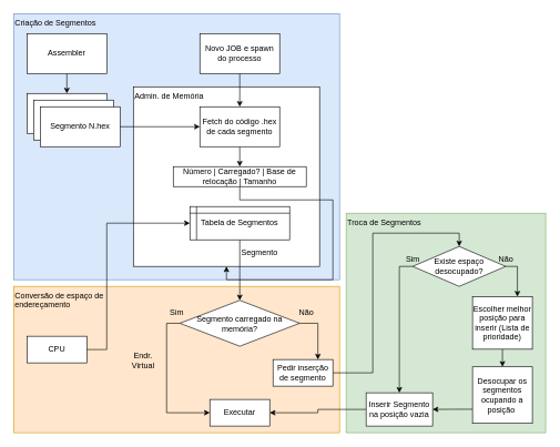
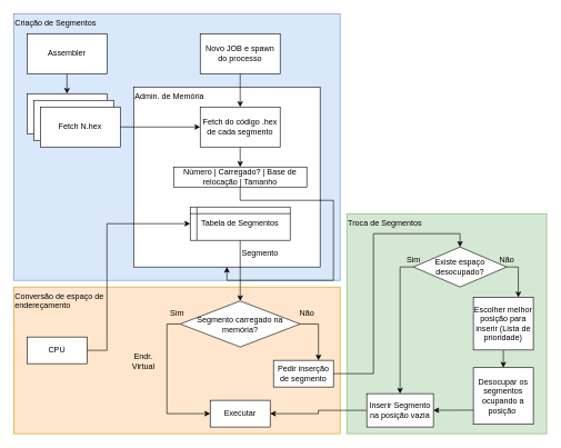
  <mxCell id="0" />
  <mxCell id="1" parent="0" />
  <mxCell id="2" value="Troca de Segmentos" style="rounded=0;whiteSpace=wrap;html=1;align=left;fillColor=#d5e8d4;strokeColor=#82b366;verticalAlign=top;" vertex="1" parent="1"><mxGeometry x="520" y="320" width="300" height="330" as="geometry" /></mxCell>
  <mxCell id="3" value="Conversão de espaço de&lt;br&gt;endereçamento" style="rounded=0;whiteSpace=wrap;html=1;align=left;fillColor=#ffe6cc;strokeColor=#d79b00;verticalAlign=top;" vertex="1" parent="1"><mxGeometry x="20" y="430" width="490" height="220" as="geometry" /></mxCell>
  <mxCell id="4" value="Criação de Segmentos" style="rounded=0;whiteSpace=wrap;html=1;align=left;fillColor=#dae8fc;strokeColor=#6c8ebf;verticalAlign=top;" vertex="1" parent="1"><mxGeometry x="20" y="20" width="490" height="400" as="geometry" /></mxCell>
  <mxCell id="5" value="Admin. de Memória" style="rounded=0;whiteSpace=wrap;html=1;align=left;verticalAlign=top;" vertex="1" parent="1"><mxGeometry x="200" y="130" width="280" height="270" as="geometry" /></mxCell>
  <mxCell id="6" style="edgeStyle=orthogonalEdgeStyle;rounded=0;orthogonalLoop=1;jettySize=auto;html=1;exitX=0.5;exitY=1;exitDx=0;exitDy=0;entryX=0.5;entryY=0;entryDx=0;entryDy=0;" edge="1" parent="1" source="7" target="9"><mxGeometry relative="1" as="geometry" /></mxCell>
  <mxCell id="7" value="Novo JOB e spawn do processo" style="rounded=0;whiteSpace=wrap;html=1;" vertex="1" parent="1"><mxGeometry x="300" y="50" width="120" height="60" as="geometry" /></mxCell>
  <mxCell id="8" style="edgeStyle=orthogonalEdgeStyle;rounded=0;orthogonalLoop=1;jettySize=auto;html=1;exitX=0.5;exitY=1;exitDx=0;exitDy=0;entryX=0.5;entryY=0;entryDx=0;entryDy=0;" edge="1" parent="1" source="9" target="20"><mxGeometry relative="1" as="geometry" /></mxCell>
  <mxCell id="9" value="Fetch do código .hex de cada segmento" style="rounded=0;whiteSpace=wrap;html=1;" vertex="1" parent="1"><mxGeometry x="300" y="160" width="120" height="60" as="geometry" /></mxCell>
  <mxCell id="10" style="edgeStyle=orthogonalEdgeStyle;rounded=0;orthogonalLoop=1;jettySize=auto;html=1;exitX=0.5;exitY=1;exitDx=0;exitDy=0;entryX=0.5;entryY=0;entryDx=0;entryDy=0;" edge="1" parent="1" source="11" target="26"><mxGeometry relative="1" as="geometry" /></mxCell>
  <mxCell id="11" value="Tabela de Segmentos" style="shape=internalStorage;whiteSpace=wrap;html=1;backgroundOutline=1;dx=10;dy=10;" vertex="1" parent="1"><mxGeometry x="285" y="310" width="150" height="50" as="geometry" /></mxCell>
  <mxCell id="12" value="" style="group" vertex="1" connectable="0" parent="1"><mxGeometry x="40" y="140" width="140" height="80" as="geometry" /></mxCell>
  <mxCell id="13" value="" style="rounded=0;whiteSpace=wrap;html=1;" vertex="1" parent="12"><mxGeometry width="120" height="60" as="geometry" /></mxCell>
  <mxCell id="14" value="" style="rounded=0;whiteSpace=wrap;html=1;" vertex="1" parent="12"><mxGeometry x="10" y="10" width="120" height="60" as="geometry" /></mxCell>
- <mxCell id="15" value="Segmento N.hex" style="rounded=0;whiteSpace=wrap;html=1;" vertex="1" parent="12"><mxGeometry x="20" y="20" width="120" height="60" as="geometry" /></mxCell>
+ <mxCell id="15" value="Fetch N.hex" style="rounded=0;whiteSpace=wrap;html=1;" vertex="1" parent="12"><mxGeometry x="20" y="20" width="120" height="60" as="geometry" /></mxCell>
  <mxCell id="16" style="edgeStyle=orthogonalEdgeStyle;rounded=0;orthogonalLoop=1;jettySize=auto;html=1;exitX=1;exitY=0.5;exitDx=0;exitDy=0;entryX=0;entryY=0.5;entryDx=0;entryDy=0;" edge="1" parent="1" source="15" target="9"><mxGeometry relative="1" as="geometry" /></mxCell>
  <mxCell id="17" style="edgeStyle=orthogonalEdgeStyle;rounded=0;orthogonalLoop=1;jettySize=auto;html=1;exitX=0.5;exitY=1;exitDx=0;exitDy=0;entryX=0.5;entryY=0;entryDx=0;entryDy=0;" edge="1" parent="1" source="18" target="13"><mxGeometry relative="1" as="geometry" /></mxCell>
  <mxCell id="18" value="Assembler" style="rounded=0;whiteSpace=wrap;html=1;" vertex="1" parent="1"><mxGeometry x="40" y="50" width="120" height="60" as="geometry" /></mxCell>
  <mxCell id="19" style="edgeStyle=orthogonalEdgeStyle;rounded=0;orthogonalLoop=1;jettySize=auto;html=1;exitX=0.5;exitY=1;exitDx=0;exitDy=0;" edge="1" parent="1" source="20" target="5"><mxGeometry relative="1" as="geometry" /></mxCell>
  <mxCell id="20" value="Número | Carregado? | Base de relocação | Tamanho" style="rounded=0;whiteSpace=wrap;html=1;align=center;" vertex="1" parent="1"><mxGeometry x="260" y="250" width="200" height="30" as="geometry" /></mxCell>
  <mxCell id="21" style="edgeStyle=orthogonalEdgeStyle;rounded=0;orthogonalLoop=1;jettySize=auto;html=1;exitX=1;exitY=0.5;exitDx=0;exitDy=0;entryX=0;entryY=0.5;entryDx=0;entryDy=0;" edge="1" parent="1" source="22" target="11"><mxGeometry relative="1" as="geometry"><Array as="points"><mxPoint x="160" y="525" /><mxPoint x="160" y="335" /></Array></mxGeometry></mxCell>
  <mxCell id="22" value="CPU" style="rounded=0;whiteSpace=wrap;html=1;align=center;" vertex="1" parent="1"><mxGeometry x="40" y="505" width="90" height="40" as="geometry" /></mxCell>
  <mxCell id="23" value="Endr. Virtual" style="text;html=1;strokeColor=none;fillColor=none;align=center;verticalAlign=middle;whiteSpace=wrap;rounded=0;" vertex="1" parent="1"><mxGeometry x="195" y="531" width="40" height="20" as="geometry" /></mxCell>
  <mxCell id="24" style="edgeStyle=orthogonalEdgeStyle;rounded=0;orthogonalLoop=1;jettySize=auto;html=1;exitX=1;exitY=0.5;exitDx=0;exitDy=0;entryX=0.75;entryY=0;entryDx=0;entryDy=0;" edge="1" parent="1" source="26" target="30"><mxGeometry relative="1" as="geometry" /></mxCell>
  <mxCell id="25" style="edgeStyle=orthogonalEdgeStyle;rounded=0;orthogonalLoop=1;jettySize=auto;html=1;exitX=0;exitY=0.5;exitDx=0;exitDy=0;entryX=0;entryY=0.5;entryDx=0;entryDy=0;" edge="1" parent="1" source="26" target="28"><mxGeometry relative="1" as="geometry" /></mxCell>
  <mxCell id="26" value="Segmento carregado na memória?" style="rhombus;whiteSpace=wrap;html=1;align=center;" vertex="1" parent="1"><mxGeometry x="270" y="451" width="180" height="69" as="geometry" /></mxCell>
  <mxCell id="27" value="Segmento" style="text;html=1;strokeColor=none;fillColor=none;align=center;verticalAlign=middle;whiteSpace=wrap;rounded=0;" vertex="1" parent="1"><mxGeometry x="370" y="370" width="40" height="20" as="geometry" /></mxCell>
  <mxCell id="28" value="Executar" style="rounded=0;whiteSpace=wrap;html=1;align=center;" vertex="1" parent="1"><mxGeometry x="315" y="600" width="90" height="40" as="geometry" /></mxCell>
  <mxCell id="29" style="edgeStyle=orthogonalEdgeStyle;rounded=0;orthogonalLoop=1;jettySize=auto;html=1;exitX=1;exitY=0.5;exitDx=0;exitDy=0;entryX=0.5;entryY=0;entryDx=0;entryDy=0;" edge="1" parent="1" source="30" target="35"><mxGeometry relative="1" as="geometry" /></mxCell>
  <mxCell id="30" value="Pedir inserção de segmento" style="rounded=0;whiteSpace=wrap;html=1;align=center;" vertex="1" parent="1"><mxGeometry x="410" y="540" width="90" height="40" as="geometry" /></mxCell>
  <mxCell id="31" value="Sim" style="text;html=1;align=center;verticalAlign=middle;resizable=0;points=[];autosize=1;" vertex="1" parent="1"><mxGeometry x="245" y="460" width="40" height="20" as="geometry" /></mxCell>
  <mxCell id="32" value="Não" style="text;html=1;align=center;verticalAlign=middle;resizable=0;points=[];autosize=1;" vertex="1" parent="1"><mxGeometry x="440" y="460" width="40" height="20" as="geometry" /></mxCell>
  <mxCell id="33" style="edgeStyle=orthogonalEdgeStyle;rounded=0;orthogonalLoop=1;jettySize=auto;html=1;exitX=0;exitY=0.5;exitDx=0;exitDy=0;entryX=0.5;entryY=0;entryDx=0;entryDy=0;" edge="1" parent="1" source="35" target="37"><mxGeometry relative="1" as="geometry" /></mxCell>
  <mxCell id="34" style="edgeStyle=orthogonalEdgeStyle;rounded=0;orthogonalLoop=1;jettySize=auto;html=1;exitX=1;exitY=0.5;exitDx=0;exitDy=0;entryX=0.75;entryY=0;entryDx=0;entryDy=0;" edge="1" parent="1" source="35" target="40"><mxGeometry relative="1" as="geometry"><mxPoint x="728" y="440" as="targetPoint" /><Array as="points"><mxPoint x="778" y="400" /></Array></mxGeometry></mxCell>
  <mxCell id="35" value="Existe espaço desocupado?" style="rhombus;whiteSpace=wrap;html=1;align=center;" vertex="1" parent="1"><mxGeometry x="620" y="370" width="140" height="60" as="geometry" /></mxCell>
  <mxCell id="36" style="edgeStyle=orthogonalEdgeStyle;rounded=0;orthogonalLoop=1;jettySize=auto;html=1;exitX=0;exitY=0.5;exitDx=0;exitDy=0;entryX=1;entryY=0.5;entryDx=0;entryDy=0;" edge="1" parent="1" source="37" target="28"><mxGeometry relative="1" as="geometry" /></mxCell>
  <mxCell id="37" value="Inserir Segmento na posição vazia" style="rounded=0;whiteSpace=wrap;html=1;align=center;" vertex="1" parent="1"><mxGeometry x="550" y="590" width="100" height="50" as="geometry" /></mxCell>
  <mxCell id="38" value="Sim" style="text;html=1;align=center;verticalAlign=middle;resizable=0;points=[];autosize=1;" vertex="1" parent="1"><mxGeometry x="600" y="380" width="40" height="20" as="geometry" /></mxCell>
  <mxCell id="39" style="edgeStyle=orthogonalEdgeStyle;rounded=0;orthogonalLoop=1;jettySize=auto;html=1;exitX=0.5;exitY=1;exitDx=0;exitDy=0;entryX=0.5;entryY=0;entryDx=0;entryDy=0;" edge="1" parent="1" source="40" target="42"><mxGeometry relative="1" as="geometry" /></mxCell>
  <mxCell id="40" value="Escolher melhor posição para inserir (Lista de prioridade)" style="rounded=0;whiteSpace=wrap;html=1;align=center;" vertex="1" parent="1"><mxGeometry x="710" y="445.5" width="90" height="79" as="geometry" /></mxCell>
  <mxCell id="41" style="edgeStyle=orthogonalEdgeStyle;rounded=0;orthogonalLoop=1;jettySize=auto;html=1;exitX=0;exitY=0.75;exitDx=0;exitDy=0;entryX=1;entryY=0.5;entryDx=0;entryDy=0;" edge="1" parent="1" source="42" target="37"><mxGeometry relative="1" as="geometry" /></mxCell>
  <mxCell id="42" value="Desocupar os segmentos ocupando a posição&amp;nbsp;" style="rounded=0;whiteSpace=wrap;html=1;align=center;" vertex="1" parent="1"><mxGeometry x="710" y="551" width="90" height="85" as="geometry" /></mxCell>
  <mxCell id="43" value="Não" style="text;html=1;align=center;verticalAlign=middle;resizable=0;points=[];autosize=1;" vertex="1" parent="1"><mxGeometry x="740" y="380" width="40" height="20" as="geometry" /></mxCell>
